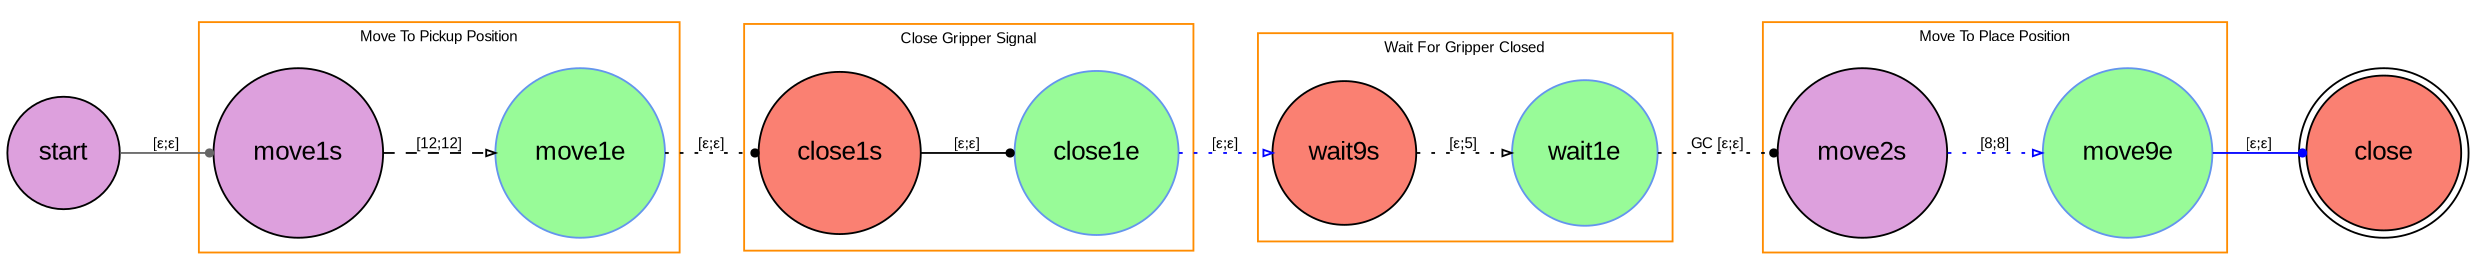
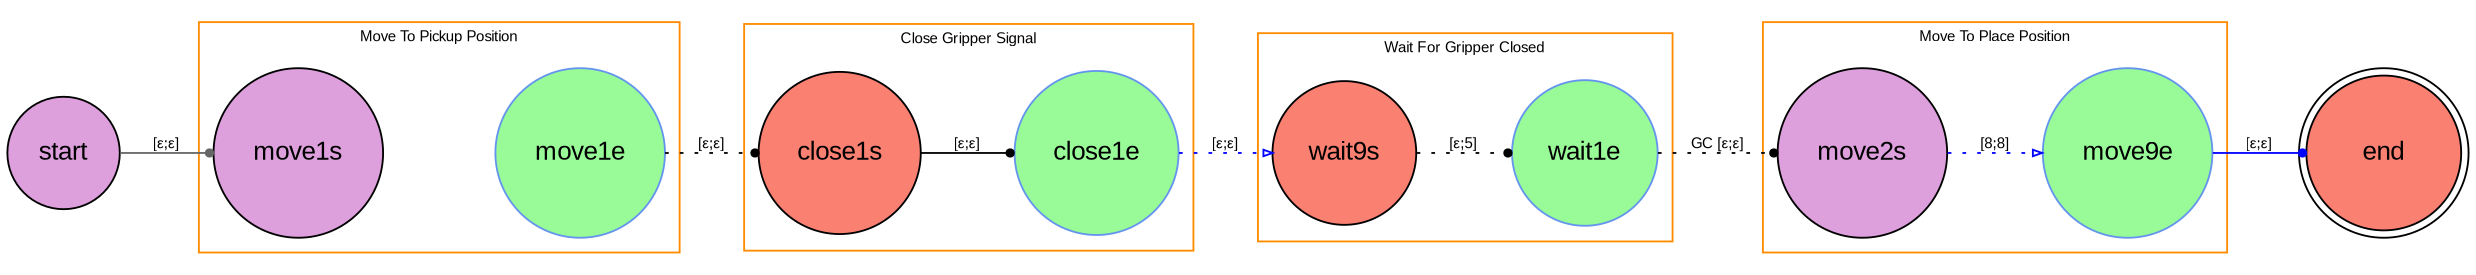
  digraph {
    fontname=Arial
    rankdir=LR
    node [fillcolor=palegreen fontname=Arial shape=circle style=filled]
    edge [arrowhead=dot arrowsize=0.5 color=black fontname=Arial fontsize=8 style=dotted]
    move1e [color=cornflowerblue width=0.2]
    move1s [fillcolor=plum width=0.2]
    n3 [color=cornflowerblue label=move9e width=0.2]
    move2s [fillcolor=plum width=0.2]
    close1e [color=cornflowerblue width=0.2]
    close1s [fillcolor=salmon width=0.2]
    wait1e [color=cornflowerblue width=0.2]
    n8 [fillcolor=salmon label=wait9s width=0.2]
-   end [color=black fillcolor=salmon shape=doublecircle width=0.2 label=close]
+   end [color=black fillcolor=salmon shape=doublecircle width=0.2]
    start [color=black fillcolor=plum width=0.2]
    subgraph cluster_1 {
      color=darkorange
      fontsize=8
      label="Move To Pickup Position"
      move1e
      move1s
    }
    subgraph cluster_2 {
      color=darkorange
      fontsize=8
      label="Move To Place Position"
      n3
      move2s
    }
    subgraph cluster_3 {
      color=darkorange
      fontsize=8
      label="Close Gripper Signal"
      close1e
      close1s
    }
    subgraph cluster_4 {
      color=darkorange
      fontsize=8
      label="Wait For Gripper Closed"
      wait1e
      n8
    }
    move1e -> close1s [label="[ε;ε]"]
-   move1s -> move1e [arrowhead=onormal label="[12;12]" style=dashed]
    n3 -> end [color=blue label="[ε;ε]" style=solid]
    move2s -> n3 [arrowhead=onormal color=blue label="[8;8]"]
    close1e -> n8 [arrowhead=onormal color=blue label="[ε;ε]"]
    close1s -> close1e [label="[ε;ε]" style=solid]
    wait1e -> move2s [label="GC [ε;ε]"]
-   n8 -> wait1e [arrowhead=onormal label="[ε;5]"]
+   n8 -> wait1e [label="[ε;5]"]
    start -> move1s [color=gray40 label="[ε;ε]" style=solid]
  }
